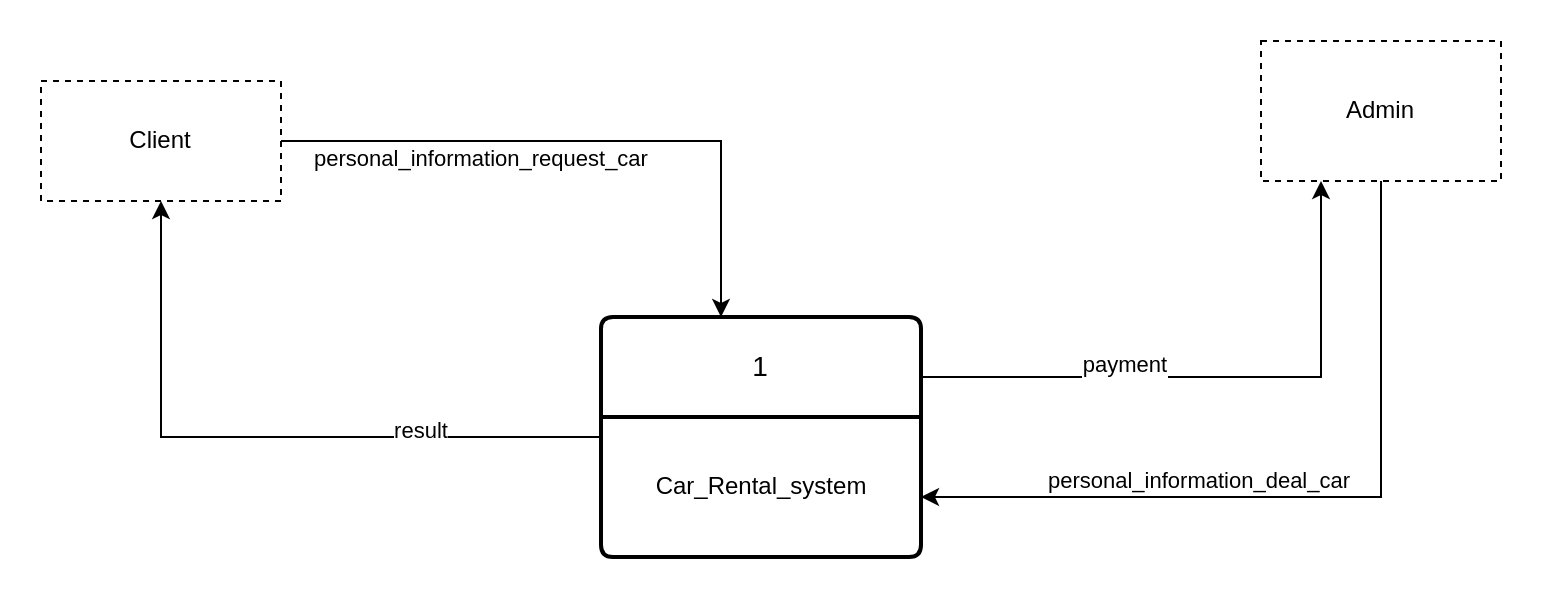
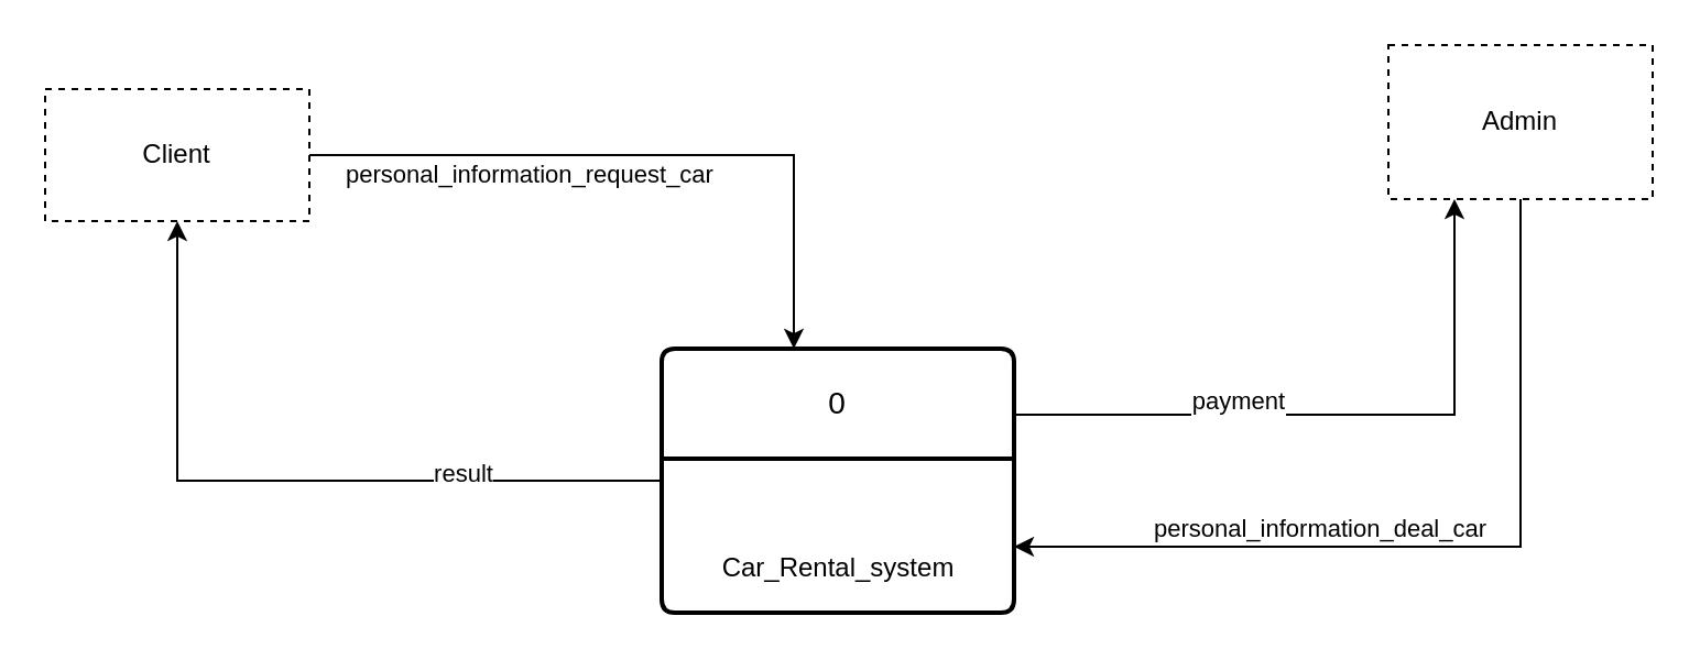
  <mxCell id="0" />
  <mxCell id="1" parent="0" />
  <mxCell id="2" value="Client" style="rounded=0;whiteSpace=wrap;html=1;dashed=1;" vertex="1" parent="1"><mxGeometry x="20" y="40" width="120" height="60" as="geometry" /></mxCell>
  <mxCell id="3" style="edgeStyle=orthogonalEdgeStyle;rounded=0;orthogonalLoop=1;jettySize=auto;html=1;exitX=0.5;exitY=1;exitDx=0;exitDy=0;entryX=1;entryY=0.75;entryDx=0;entryDy=0;" edge="1" parent="1" source="5" target="10"><mxGeometry relative="1" as="geometry" /></mxCell>
  <mxCell id="4" value="personal_information_deal_car" style="edgeLabel;html=1;align=center;verticalAlign=middle;resizable=0;points=[];" vertex="1" connectable="0" parent="3"><mxGeometry x="0.29" y="-9" relative="1" as="geometry"><mxPoint as="offset" /></mxGeometry></mxCell>
  <mxCell id="5" value="Admin" style="rounded=0;whiteSpace=wrap;html=1;dashed=1;" vertex="1" parent="1"><mxGeometry x="630" y="20" width="120" height="70" as="geometry" /></mxCell>
  <mxCell id="6" style="edgeStyle=orthogonalEdgeStyle;rounded=0;orthogonalLoop=1;jettySize=auto;html=1;exitX=0;exitY=0.5;exitDx=0;exitDy=0;entryX=0.5;entryY=1;entryDx=0;entryDy=0;" edge="1" parent="1" source="10" target="2"><mxGeometry relative="1" as="geometry" /></mxCell>
  <mxCell id="7" value="result" style="edgeLabel;html=1;align=center;verticalAlign=middle;resizable=0;points=[];" vertex="1" connectable="0" parent="6"><mxGeometry x="-0.459" y="-4" relative="1" as="geometry"><mxPoint as="offset" /></mxGeometry></mxCell>
  <mxCell id="8" style="edgeStyle=orthogonalEdgeStyle;rounded=0;orthogonalLoop=1;jettySize=auto;html=1;exitX=1;exitY=0.25;exitDx=0;exitDy=0;entryX=0.25;entryY=1;entryDx=0;entryDy=0;" edge="1" parent="1" source="10" target="5"><mxGeometry relative="1" as="geometry" /></mxCell>
  <mxCell id="9" value="payment" style="edgeLabel;html=1;align=center;verticalAlign=middle;resizable=0;points=[];" vertex="1" connectable="0" parent="8"><mxGeometry x="-0.324" y="7" relative="1" as="geometry"><mxPoint as="offset" /></mxGeometry></mxCell>
- <mxCell id="10" value="1" style="swimlane;childLayout=stackLayout;horizontal=1;startSize=50;horizontalStack=0;rounded=1;fontSize=14;fontStyle=0;strokeWidth=2;resizeParent=0;resizeLast=1;shadow=0;dashed=0;align=center;arcSize=4;whiteSpace=wrap;html=1;" vertex="1" parent="1"><mxGeometry x="300" y="158" width="160" height="120" as="geometry" /></mxCell>
+ <mxCell id="10" value="0" style="swimlane;childLayout=stackLayout;horizontal=1;startSize=50;horizontalStack=0;rounded=1;fontSize=14;fontStyle=0;strokeWidth=2;resizeParent=0;resizeLast=1;shadow=0;dashed=0;align=center;arcSize=4;whiteSpace=wrap;html=1;" vertex="1" parent="1"><mxGeometry x="300" y="158" width="160" height="120" as="geometry" /></mxCell>
  <mxCell id="11" style="edgeStyle=orthogonalEdgeStyle;rounded=0;orthogonalLoop=1;jettySize=auto;html=1;exitX=1;exitY=0.5;exitDx=0;exitDy=0;entryX=0.375;entryY=0;entryDx=0;entryDy=0;entryPerimeter=0;" edge="1" parent="1" source="2" target="10"><mxGeometry relative="1" as="geometry" /></mxCell>
  <mxCell id="12" value="personal_information_request_car" style="edgeLabel;html=1;align=center;verticalAlign=middle;resizable=0;points=[];" vertex="1" connectable="0" parent="11"><mxGeometry x="-0.359" y="-8" relative="1" as="geometry"><mxPoint as="offset" /></mxGeometry></mxCell>
- <mxCell id="13" value="Car_Rental_system" style="text;html=1;align=center;verticalAlign=middle;resizable=0;points=[];autosize=1;strokeColor=none;fillColor=none;" vertex="1" parent="1"><mxGeometry x="315" y="228" width="130" height="30" as="geometry" /></mxCell>
+ <mxCell id="13" value="Car_Rental_system" style="text;html=1;align=center;verticalAlign=middle;resizable=0;points=[];autosize=1;strokeColor=none;fillColor=none;" vertex="1" parent="1"><mxGeometry x="315" y="243" width="130" height="30" as="geometry" /></mxCell>
